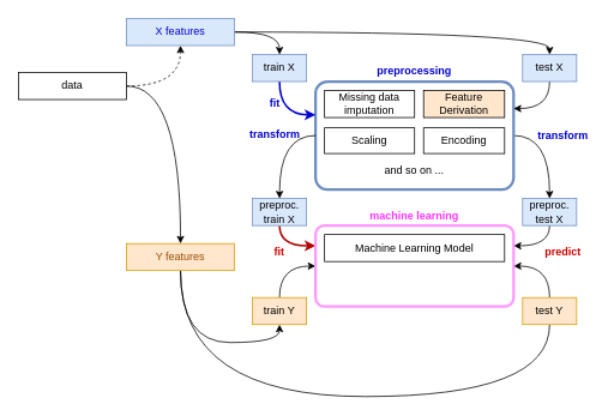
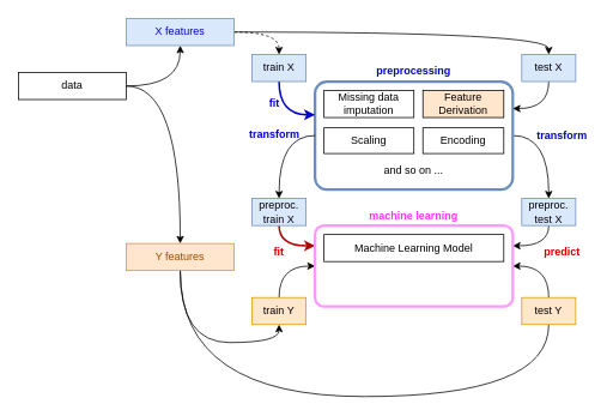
  <mxCell id="0" />
  <mxCell id="1" parent="0" />
  <mxCell id="2" style="edgeStyle=orthogonalEdgeStyle;curved=1;rounded=0;orthogonalLoop=1;jettySize=auto;html=1;exitX=1;exitY=0.5;exitDx=0;exitDy=0;entryX=0.5;entryY=0;entryDx=0;entryDy=0;" edge="1" parent="1" source="3" target="28"><mxGeometry relative="1" as="geometry" /></mxCell>
  <mxCell id="3" value="" style="rounded=1;whiteSpace=wrap;html=1;strokeWidth=3;fillColor=none;strokeColor=#6c8ebf;arcSize=11;" vertex="1" parent="1"><mxGeometry x="350" y="90" width="220" height="120" as="geometry" /></mxCell>
- <mxCell id="4" style="edgeStyle=orthogonalEdgeStyle;rounded=0;orthogonalLoop=1;jettySize=auto;html=1;exitX=1;exitY=0.5;exitDx=0;exitDy=0;curved=1;dashed=1;" edge="1" parent="1" source="5" target="8"><mxGeometry relative="1" as="geometry" /></mxCell>
+ <mxCell id="4" style="edgeStyle=orthogonalEdgeStyle;rounded=0;orthogonalLoop=1;jettySize=auto;html=1;exitX=1;exitY=0.5;exitDx=0;exitDy=0;curved=1;" edge="1" parent="1" source="5" target="8"><mxGeometry relative="1" as="geometry" /></mxCell>
  <mxCell id="5" value="data" style="rounded=0;whiteSpace=wrap;html=1;" vertex="1" parent="1"><mxGeometry y="80" width="120" height="30" as="geometry" x="20" /></mxCell>
- <mxCell id="6" style="edgeStyle=orthogonalEdgeStyle;curved=1;rounded=0;orthogonalLoop=1;jettySize=auto;html=1;exitX=1;exitY=0.5;exitDx=0;exitDy=0;entryX=0.5;entryY=0;entryDx=0;entryDy=0;" edge="1" parent="1" source="8" target="13"><mxGeometry relative="1" as="geometry" /></mxCell>
+ <mxCell id="6" style="edgeStyle=orthogonalEdgeStyle;curved=1;rounded=0;orthogonalLoop=1;jettySize=auto;html=1;exitX=1;exitY=0.5;exitDx=0;exitDy=0;entryX=0.5;entryY=0;entryDx=0;entryDy=0;dashed=1;" edge="1" parent="1" source="8" target="13"><mxGeometry relative="1" as="geometry" /></mxCell>
  <mxCell id="7" style="edgeStyle=orthogonalEdgeStyle;curved=1;rounded=0;orthogonalLoop=1;jettySize=auto;html=1;exitX=1;exitY=0.5;exitDx=0;exitDy=0;" edge="1" parent="1" source="8" target="15"><mxGeometry relative="1" as="geometry" /></mxCell>
  <mxCell id="8" value="X features" style="rounded=0;whiteSpace=wrap;html=1;fillColor=#dae8fc;strokeColor=#6c8ebf;fontColor=#0000CC;" vertex="1" parent="1"><mxGeometry x="140" y="20" width="120" height="30" as="geometry" /></mxCell>
  <mxCell id="9" style="edgeStyle=orthogonalEdgeStyle;curved=1;rounded=0;orthogonalLoop=1;jettySize=auto;html=1;exitX=0.5;exitY=1;exitDx=0;exitDy=0;entryX=0.5;entryY=1;entryDx=0;entryDy=0;endArrow=none;" edge="1" parent="1" source="11" target="19"><mxGeometry relative="1" as="geometry"><Array as="points"><mxPoint x="200" y="440" /><mxPoint x="610" y="440" /></Array></mxGeometry></mxCell>
  <mxCell id="10" style="edgeStyle=orthogonalEdgeStyle;curved=1;rounded=0;orthogonalLoop=1;jettySize=auto;html=1;exitX=0.5;exitY=1;exitDx=0;exitDy=0;entryX=0.5;entryY=1;entryDx=0;entryDy=0;fontColor=#FF33FF;" edge="1" parent="1" source="11" target="17"><mxGeometry relative="1" as="geometry" /></mxCell>
  <mxCell id="11" value="Y features" style="rounded=0;whiteSpace=wrap;html=1;fillColor=#ffe6cc;strokeColor=#d79b00;fontColor=#994C00;" vertex="1" parent="1"><mxGeometry x="140" y="270" width="120" height="30" as="geometry" /></mxCell>
  <mxCell id="12" style="edgeStyle=orthogonalEdgeStyle;curved=1;rounded=0;orthogonalLoop=1;jettySize=auto;html=1;exitX=0.5;exitY=1;exitDx=0;exitDy=0;entryX=0;entryY=0.308;entryDx=0;entryDy=0;entryPerimeter=0;fontColor=#0000CC;strokeColor=#0000CC;strokeWidth=2;" edge="1" parent="1" source="13" target="3"><mxGeometry relative="1" as="geometry" /></mxCell>
  <mxCell id="13" value="train X" style="rounded=0;whiteSpace=wrap;html=1;fillColor=#dae8fc;strokeColor=#6c8ebf;" vertex="1" parent="1"><mxGeometry x="280" y="60" width="60" height="30" as="geometry" /></mxCell>
  <mxCell id="14" style="edgeStyle=orthogonalEdgeStyle;curved=1;rounded=0;orthogonalLoop=1;jettySize=auto;html=1;exitX=0.5;exitY=1;exitDx=0;exitDy=0;entryX=1;entryY=0.25;entryDx=0;entryDy=0;" edge="1" parent="1" source="15" target="3"><mxGeometry relative="1" as="geometry" /></mxCell>
  <mxCell id="15" value="test X" style="rounded=0;whiteSpace=wrap;html=1;fillColor=#dae8fc;strokeColor=#6c8ebf;" vertex="1" parent="1"><mxGeometry x="580" y="60" width="60" height="30" as="geometry" /></mxCell>
  <mxCell id="16" style="edgeStyle=orthogonalEdgeStyle;curved=1;rounded=0;orthogonalLoop=1;jettySize=auto;html=1;exitX=0.5;exitY=0;exitDx=0;exitDy=0;entryX=0;entryY=0.5;entryDx=0;entryDy=0;fontColor=#FF33FF;" edge="1" parent="1" source="17" target="36"><mxGeometry relative="1" as="geometry" /></mxCell>
  <mxCell id="17" value="train Y" style="rounded=0;whiteSpace=wrap;html=1;fillColor=#ffe6cc;strokeColor=#d79b00;" vertex="1" parent="1"><mxGeometry x="280" y="330" width="60" height="30" as="geometry" /></mxCell>
  <mxCell id="18" style="edgeStyle=orthogonalEdgeStyle;curved=1;rounded=0;orthogonalLoop=1;jettySize=auto;html=1;exitX=0.5;exitY=0;exitDx=0;exitDy=0;entryX=1;entryY=0.5;entryDx=0;entryDy=0;fontColor=#FF33FF;" edge="1" parent="1" source="19" target="36"><mxGeometry relative="1" as="geometry" /></mxCell>
  <mxCell id="19" value="test Y" style="rounded=0;whiteSpace=wrap;html=1;fillColor=#ffe6cc;strokeColor=#d79b00;" vertex="1" parent="1"><mxGeometry x="580" y="330" width="60" height="30" as="geometry" /></mxCell>
  <mxCell id="20" style="edgeStyle=orthogonalEdgeStyle;rounded=0;orthogonalLoop=1;jettySize=auto;html=1;exitX=1;exitY=0.5;exitDx=0;exitDy=0;curved=1;entryX=0.5;entryY=0;entryDx=0;entryDy=0;" edge="1" parent="1" source="5" target="11"><mxGeometry relative="1" as="geometry"><mxPoint x="250" y="-110" as="sourcePoint" /><mxPoint x="170" y="-50" as="targetPoint" /></mxGeometry></mxCell>
  <mxCell id="21" value="Missing data imputation" style="rounded=0;whiteSpace=wrap;html=1;" vertex="1" parent="1"><mxGeometry x="360" y="100" width="100" height="30" as="geometry" /></mxCell>
  <mxCell id="22" value="Encoding" style="rounded=0;whiteSpace=wrap;html=1;" vertex="1" parent="1"><mxGeometry x="470" y="141.43" width="90" height="28.57" as="geometry" /></mxCell>
  <mxCell id="23" value="Scaling" style="rounded=0;whiteSpace=wrap;html=1;" vertex="1" parent="1"><mxGeometry x="360" y="141.43" width="100" height="28.57" as="geometry" /></mxCell>
  <mxCell id="24" value="Feature Derivation" style="rounded=0;whiteSpace=wrap;html=1;fillColor=#ffe6cc;" vertex="1" parent="1"><mxGeometry x="470" y="100" width="90" height="30" as="geometry" /></mxCell>
  <mxCell id="25" value="and so on ..." style="rounded=0;whiteSpace=wrap;html=1;strokeColor=none;fillColor=none;" vertex="1" parent="1"><mxGeometry x="360" y="180" width="200" height="17.14" as="geometry" /></mxCell>
  <mxCell id="26" style="edgeStyle=orthogonalEdgeStyle;curved=1;rounded=0;orthogonalLoop=1;jettySize=auto;html=1;exitX=0;exitY=0.5;exitDx=0;exitDy=0;entryX=0.5;entryY=0;entryDx=0;entryDy=0;" edge="1" parent="1" source="3" target="30"><mxGeometry relative="1" as="geometry" /></mxCell>
  <mxCell id="27" style="edgeStyle=orthogonalEdgeStyle;curved=1;rounded=0;orthogonalLoop=1;jettySize=auto;html=1;exitX=0.5;exitY=1;exitDx=0;exitDy=0;entryX=1;entryY=0.25;entryDx=0;entryDy=0;fontColor=#FF33FF;" edge="1" parent="1" source="28" target="36"><mxGeometry relative="1" as="geometry" /></mxCell>
  <mxCell id="28" value="preproc.&lt;br&gt;test X" style="rounded=0;whiteSpace=wrap;html=1;fillColor=#dae8fc;strokeColor=#6c8ebf;" vertex="1" parent="1"><mxGeometry x="580" y="220" width="60" height="30" as="geometry" /></mxCell>
  <mxCell id="29" style="edgeStyle=orthogonalEdgeStyle;curved=1;rounded=0;orthogonalLoop=1;jettySize=auto;html=1;exitX=0.5;exitY=1;exitDx=0;exitDy=0;entryX=0;entryY=0.25;entryDx=0;entryDy=0;fontColor=#FF33FF;strokeWidth=2;fillColor=#e51400;strokeColor=#B20000;" edge="1" parent="1" source="30" target="36"><mxGeometry relative="1" as="geometry" /></mxCell>
  <mxCell id="30" value="preproc.&lt;br&gt;train X" style="rounded=0;whiteSpace=wrap;html=1;fillColor=#dae8fc;strokeColor=#6c8ebf;" vertex="1" parent="1"><mxGeometry x="280" y="220" width="60" height="30" as="geometry" /></mxCell>
  <mxCell id="31" value="preprocessing" style="rounded=0;whiteSpace=wrap;html=1;strokeColor=none;fillColor=none;fontColor=#0000CC;fontStyle=1" vertex="1" parent="1"><mxGeometry x="360" y="70" width="200" height="17.14" as="geometry" /></mxCell>
  <mxCell id="32" value="fit" style="rounded=0;whiteSpace=wrap;html=1;strokeColor=none;fillColor=none;fontColor=#0000CC;fontStyle=1" vertex="1" parent="1"><mxGeometry x="270" y="106.43" width="70" height="17.14" as="geometry" /></mxCell>
  <mxCell id="33" value="transform" style="rounded=0;whiteSpace=wrap;html=1;strokeColor=none;fillColor=none;fontColor=#0000CC;fontStyle=1" vertex="1" parent="1"><mxGeometry x="270" y="140" width="70" height="17.14" as="geometry" /></mxCell>
  <mxCell id="34" value="transform" style="rounded=0;whiteSpace=wrap;html=1;strokeColor=none;fillColor=none;fontColor=#0000CC;fontStyle=1" vertex="1" parent="1"><mxGeometry x="590" y="141.43" width="70" height="17.14" as="geometry" /></mxCell>
  <mxCell id="35" value="machine learning" style="rounded=0;whiteSpace=wrap;html=1;strokeColor=none;fillColor=none;fontColor=#FF33FF;fontStyle=1" vertex="1" parent="1"><mxGeometry x="360" y="230" width="200" height="17.14" as="geometry" /></mxCell>
  <mxCell id="36" value="" style="rounded=1;whiteSpace=wrap;html=1;strokeWidth=3;fillColor=none;strokeColor=#FF99FF;arcSize=11;" vertex="1" parent="1"><mxGeometry x="350" y="250" width="220" height="90" as="geometry" /></mxCell>
  <mxCell id="37" value="Machine Learning Model" style="rounded=0;whiteSpace=wrap;html=1;" vertex="1" parent="1"><mxGeometry x="360" y="260" width="200" height="30" as="geometry" /></mxCell>
  <mxCell id="38" value="fit" style="rounded=0;whiteSpace=wrap;html=1;strokeColor=none;fillColor=none;fontColor=#CC0000;fontStyle=1" vertex="1" parent="1"><mxGeometry x="275" y="270" width="70" height="17.14" as="geometry" /></mxCell>
  <mxCell id="39" value="predict" style="rounded=0;whiteSpace=wrap;html=1;strokeColor=none;fillColor=none;fontColor=#CC0000;fontStyle=1" vertex="1" parent="1"><mxGeometry x="590" y="270" width="70" height="17.14" as="geometry" /></mxCell>
